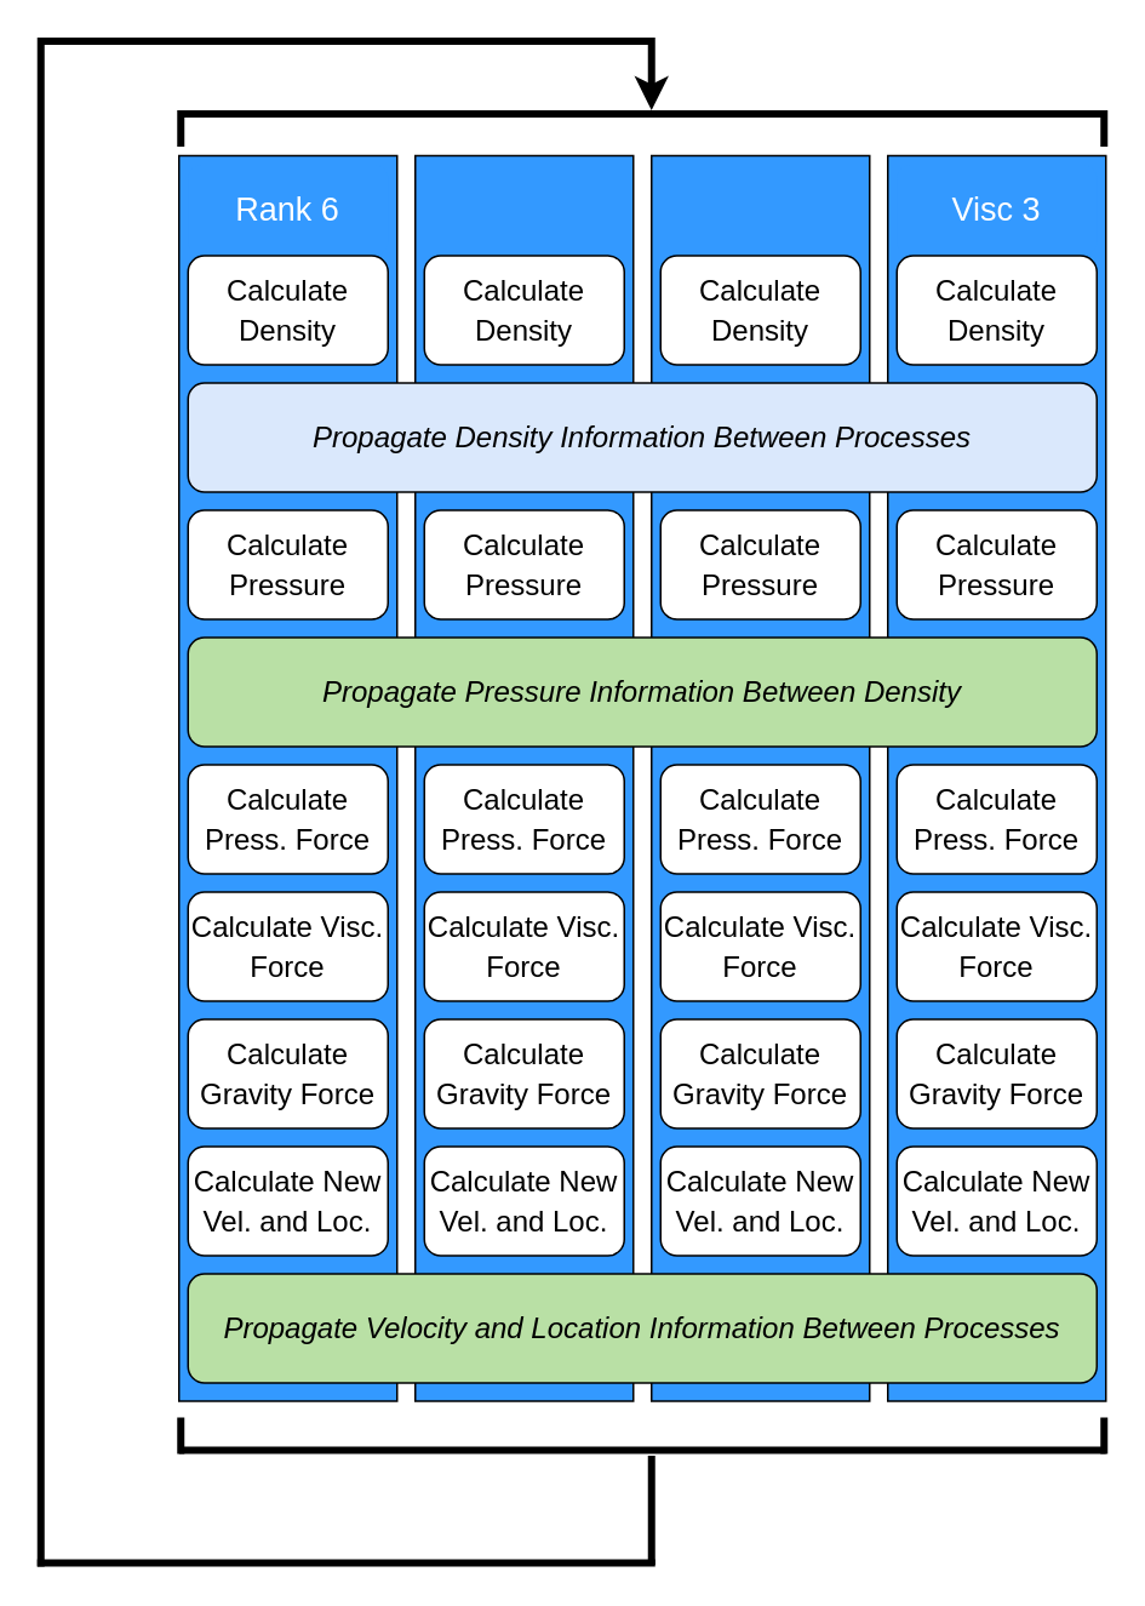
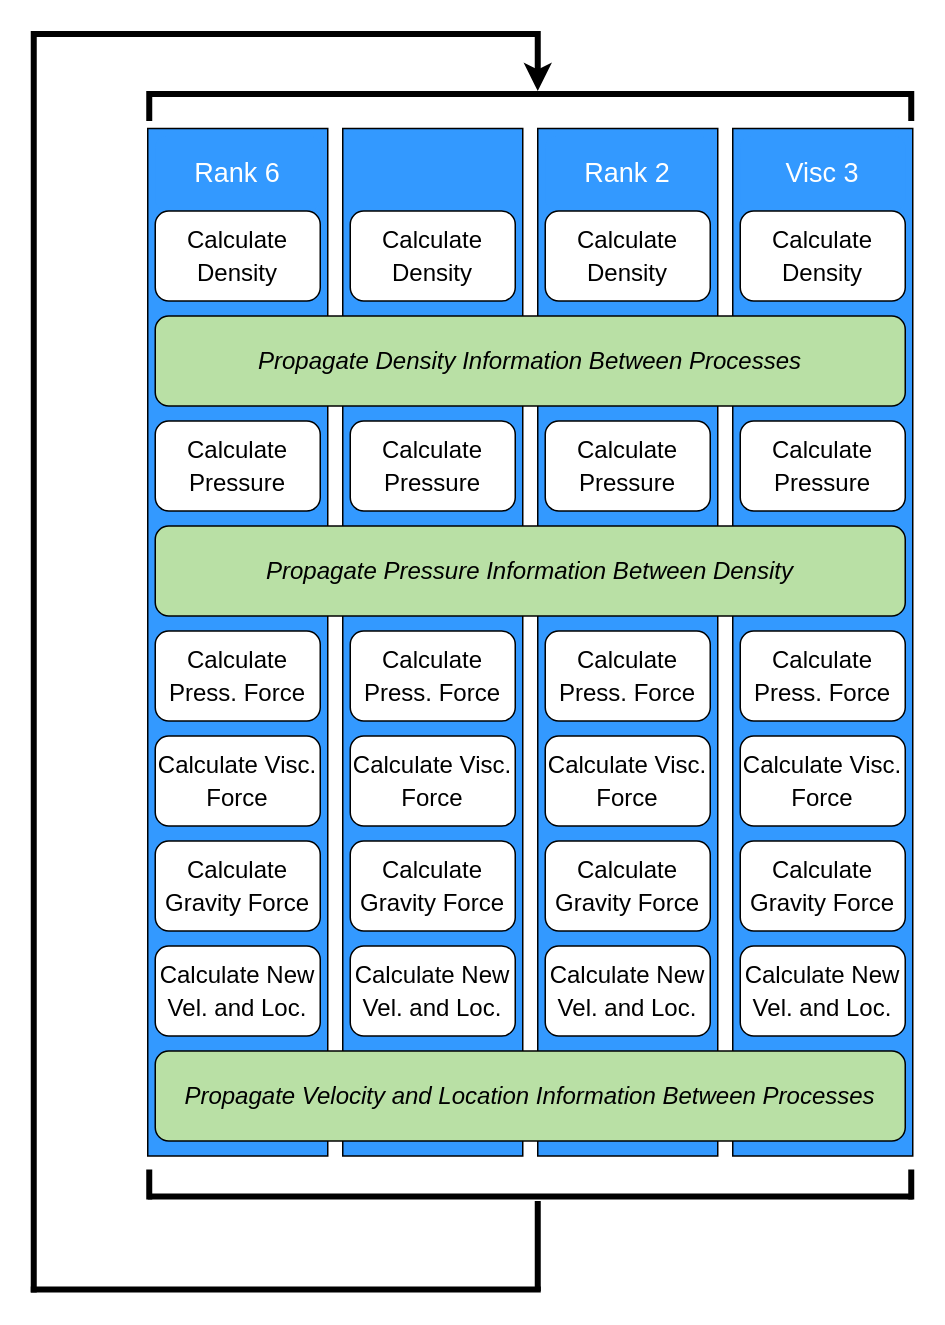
  <mxCell id="0" />
  <mxCell id="1" parent="0" />
  <mxCell id="2" value="" style="rounded=0;whiteSpace=wrap;html=1;fontSize=18;fillColor=#3399FF;" vertex="1" parent="1"><mxGeometry x="98" y="85" width="120" height="685" as="geometry" /></mxCell>
  <mxCell id="3" value="" style="rounded=0;whiteSpace=wrap;html=1;fontSize=18;fillColor=#3399FF;" vertex="1" parent="1"><mxGeometry x="228" y="85" width="120" height="685" as="geometry" /></mxCell>
  <mxCell id="4" value="" style="rounded=0;whiteSpace=wrap;html=1;fontSize=18;fillColor=#3399FF;" vertex="1" parent="1"><mxGeometry x="358" y="85" width="120" height="685" as="geometry" /></mxCell>
  <mxCell id="5" value="" style="rounded=0;whiteSpace=wrap;html=1;fontSize=18;fillColor=#3399FF;" vertex="1" parent="1"><mxGeometry x="488" y="85" width="120" height="685" as="geometry" /></mxCell>
  <mxCell id="6" value="&lt;font style=&quot;font-size: 18px&quot;&gt;Rank 6&lt;/font&gt;" style="rounded=1;whiteSpace=wrap;html=1;strokeColor=none;fillColor=#3399FF;fontColor=#FFFFFF;" vertex="1" parent="1"><mxGeometry x="103" y="90" width="110" height="50" as="geometry" /></mxCell>
+ <mxCell id="7" value="&lt;font style=&quot;font-size: 18px&quot;&gt;Rank 2&lt;/font&gt;" style="rounded=1;whiteSpace=wrap;html=1;strokeColor=none;fillColor=#3399FF;fontColor=#FFFFFF;" vertex="1" parent="1"><mxGeometry x="363" y="90" width="110" height="50" as="geometry" /></mxCell>
  <mxCell id="8" value="&lt;font style=&quot;font-size: 18px&quot; color=&quot;#ffffff&quot;&gt;Visc 3&lt;/font&gt;" style="rounded=1;whiteSpace=wrap;html=1;strokeColor=none;fillColor=#3399FF;" vertex="1" parent="1"><mxGeometry x="493" y="90" width="110" height="50" as="geometry" /></mxCell>
  <mxCell id="9" value="&lt;font style=&quot;font-size: 16px&quot;&gt;Calculate Density&lt;/font&gt;" style="rounded=1;whiteSpace=wrap;html=1;fontSize=18;" vertex="1" parent="1"><mxGeometry x="103" y="140" width="110" height="60" as="geometry" /></mxCell>
  <mxCell id="10" value="&lt;span style=&quot;font-size: 16px&quot;&gt;Calculate Density&lt;/span&gt;" style="rounded=1;whiteSpace=wrap;html=1;fontSize=18;" vertex="1" parent="1"><mxGeometry x="233" y="140" width="110" height="60" as="geometry" /></mxCell>
  <mxCell id="11" value="&lt;span style=&quot;font-size: 16px&quot;&gt;Calculate Density&lt;/span&gt;" style="rounded=1;whiteSpace=wrap;html=1;fontSize=18;" vertex="1" parent="1"><mxGeometry x="363" y="140" width="110" height="60" as="geometry" /></mxCell>
  <mxCell id="12" value="&lt;span style=&quot;font-size: 16px&quot;&gt;Calculate Density&lt;/span&gt;" style="rounded=1;whiteSpace=wrap;html=1;fontSize=18;" vertex="1" parent="1"><mxGeometry x="493" y="140" width="110" height="60" as="geometry" /></mxCell>
- <mxCell id="13" value="&lt;i&gt;Propagate Density Information Between Processes&lt;/i&gt;" style="rounded=1;whiteSpace=wrap;html=1;fontSize=16;fillColor=#dae8fc;" vertex="1" parent="1"><mxGeometry x="103" y="210" width="500" height="60" as="geometry" /></mxCell>
+ <mxCell id="13" value="&lt;i&gt;Propagate Density Information Between Processes&lt;/i&gt;" style="rounded=1;whiteSpace=wrap;html=1;fontSize=16;fillColor=#B9E0A5;" vertex="1" parent="1"><mxGeometry x="103" y="210" width="500" height="60" as="geometry" /></mxCell>
  <mxCell id="14" value="&lt;font style=&quot;font-size: 16px&quot;&gt;Calculate Pressure&lt;/font&gt;" style="rounded=1;whiteSpace=wrap;html=1;fontSize=18;" vertex="1" parent="1"><mxGeometry x="103" y="280" width="110" height="60" as="geometry" /></mxCell>
  <mxCell id="15" value="&lt;span style=&quot;font-size: 16px&quot;&gt;Calculate Pressure&lt;/span&gt;" style="rounded=1;whiteSpace=wrap;html=1;fontSize=18;" vertex="1" parent="1"><mxGeometry x="233" y="280" width="110" height="60" as="geometry" /></mxCell>
  <mxCell id="16" value="&lt;span style=&quot;font-size: 16px&quot;&gt;Calculate Pressure&lt;/span&gt;" style="rounded=1;whiteSpace=wrap;html=1;fontSize=18;" vertex="1" parent="1"><mxGeometry x="363" y="280" width="110" height="60" as="geometry" /></mxCell>
  <mxCell id="17" value="&lt;span style=&quot;font-size: 16px&quot;&gt;Calculate Pressure&lt;/span&gt;" style="rounded=1;whiteSpace=wrap;html=1;fontSize=18;" vertex="1" parent="1"><mxGeometry x="493" y="280" width="110" height="60" as="geometry" /></mxCell>
  <mxCell id="18" value="&lt;i&gt;Propagate Pressure Information Between Density&lt;/i&gt;" style="rounded=1;whiteSpace=wrap;html=1;fontSize=16;fillColor=#B9E0A5;" vertex="1" parent="1"><mxGeometry x="103" y="350" width="500" height="60" as="geometry" /></mxCell>
  <mxCell id="19" value="&lt;font style=&quot;font-size: 16px&quot;&gt;Calculate Press. Force&lt;/font&gt;" style="rounded=1;whiteSpace=wrap;html=1;fontSize=18;" vertex="1" parent="1"><mxGeometry x="103" y="420" width="110" height="60" as="geometry" /></mxCell>
  <mxCell id="20" value="&lt;span style=&quot;font-size: 16px&quot;&gt;Calculate Press. Force&lt;/span&gt;" style="rounded=1;whiteSpace=wrap;html=1;fontSize=18;" vertex="1" parent="1"><mxGeometry x="233" y="420" width="110" height="60" as="geometry" /></mxCell>
  <mxCell id="21" value="&lt;span style=&quot;font-size: 16px&quot;&gt;Calculate Press. Force&lt;/span&gt;" style="rounded=1;whiteSpace=wrap;html=1;fontSize=18;" vertex="1" parent="1"><mxGeometry x="363" y="420" width="110" height="60" as="geometry" /></mxCell>
  <mxCell id="22" value="&lt;span style=&quot;font-size: 16px&quot;&gt;Calculate Press. Force&lt;/span&gt;" style="rounded=1;whiteSpace=wrap;html=1;fontSize=18;" vertex="1" parent="1"><mxGeometry x="493" y="420" width="110" height="60" as="geometry" /></mxCell>
  <mxCell id="23" value="&lt;font style=&quot;font-size: 16px&quot;&gt;Calculate Visc. Force&lt;/font&gt;" style="rounded=1;whiteSpace=wrap;html=1;fontSize=18;" vertex="1" parent="1"><mxGeometry x="103" y="490" width="110" height="60" as="geometry" /></mxCell>
  <mxCell id="24" value="&lt;span style=&quot;font-size: 16px&quot;&gt;Calculate Visc. Force&lt;/span&gt;" style="rounded=1;whiteSpace=wrap;html=1;fontSize=18;" vertex="1" parent="1"><mxGeometry x="233" y="490" width="110" height="60" as="geometry" /></mxCell>
  <mxCell id="25" value="&lt;span style=&quot;font-size: 16px&quot;&gt;Calculate Visc. Force&lt;/span&gt;" style="rounded=1;whiteSpace=wrap;html=1;fontSize=18;" vertex="1" parent="1"><mxGeometry x="363" y="490" width="110" height="60" as="geometry" /></mxCell>
  <mxCell id="26" value="&lt;span style=&quot;font-size: 16px&quot;&gt;Calculate Visc. Force&lt;/span&gt;" style="rounded=1;whiteSpace=wrap;html=1;fontSize=18;" vertex="1" parent="1"><mxGeometry x="493" y="490" width="110" height="60" as="geometry" /></mxCell>
  <mxCell id="27" value="&lt;font style=&quot;font-size: 16px&quot;&gt;Calculate Gravity Force&lt;/font&gt;" style="rounded=1;whiteSpace=wrap;html=1;fontSize=18;" vertex="1" parent="1"><mxGeometry x="103" y="560" width="110" height="60" as="geometry" /></mxCell>
  <mxCell id="28" value="&lt;span style=&quot;font-size: 16px&quot;&gt;Calculate Gravity Force&lt;/span&gt;" style="rounded=1;whiteSpace=wrap;html=1;fontSize=18;" vertex="1" parent="1"><mxGeometry x="233" y="560" width="110" height="60" as="geometry" /></mxCell>
  <mxCell id="29" value="&lt;span style=&quot;font-size: 16px&quot;&gt;Calculate Gravity Force&lt;/span&gt;" style="rounded=1;whiteSpace=wrap;html=1;fontSize=18;" vertex="1" parent="1"><mxGeometry x="363" y="560" width="110" height="60" as="geometry" /></mxCell>
  <mxCell id="30" value="&lt;span style=&quot;font-size: 16px&quot;&gt;Calculate Gravity Force&lt;/span&gt;" style="rounded=1;whiteSpace=wrap;html=1;fontSize=18;" vertex="1" parent="1"><mxGeometry x="493" y="560" width="110" height="60" as="geometry" /></mxCell>
  <mxCell id="31" value="&lt;font style=&quot;font-size: 16px&quot;&gt;Calculate New Vel. and Loc.&lt;/font&gt;" style="rounded=1;whiteSpace=wrap;html=1;fontSize=18;" vertex="1" parent="1"><mxGeometry x="103" y="630" width="110" height="60" as="geometry" /></mxCell>
  <mxCell id="32" value="&lt;span style=&quot;font-size: 16px&quot;&gt;Calculate New Vel. and Loc.&lt;/span&gt;" style="rounded=1;whiteSpace=wrap;html=1;fontSize=18;" vertex="1" parent="1"><mxGeometry x="233" y="630" width="110" height="60" as="geometry" /></mxCell>
  <mxCell id="33" value="&lt;span style=&quot;font-size: 16px&quot;&gt;Calculate New Vel. and Loc.&lt;/span&gt;" style="rounded=1;whiteSpace=wrap;html=1;fontSize=18;" vertex="1" parent="1"><mxGeometry x="363" y="630" width="110" height="60" as="geometry" /></mxCell>
  <mxCell id="34" value="&lt;span style=&quot;font-size: 16px&quot;&gt;Calculate New Vel. and Loc.&lt;/span&gt;" style="rounded=1;whiteSpace=wrap;html=1;fontSize=18;" vertex="1" parent="1"><mxGeometry x="493" y="630" width="110" height="60" as="geometry" /></mxCell>
  <mxCell id="35" value="&lt;i&gt;Propagate Velocity and Location Information Between Processes&lt;/i&gt;" style="rounded=1;whiteSpace=wrap;html=1;fontSize=16;fillColor=#B9E0A5;" vertex="1" parent="1"><mxGeometry x="103" y="700" width="500" height="60" as="geometry" /></mxCell>
  <mxCell id="36" value="" style="endArrow=none;html=1;rounded=0;fontSize=16;fontColor=#B9E0A5;strokeWidth=4;" edge="1" parent="1"><mxGeometry width="50" height="50" relative="1" as="geometry"><mxPoint x="98" y="797" as="sourcePoint" /><mxPoint x="608" y="797" as="targetPoint" /></mxGeometry></mxCell>
  <mxCell id="37" value="" style="endArrow=none;html=1;rounded=0;fontSize=16;fontColor=#B9E0A5;strokeWidth=4;" edge="1" parent="1"><mxGeometry width="50" height="50" relative="1" as="geometry"><mxPoint x="607" y="779" as="sourcePoint" /><mxPoint x="607" y="799" as="targetPoint" /></mxGeometry></mxCell>
  <mxCell id="38" value="" style="endArrow=none;html=1;rounded=0;fontSize=16;fontColor=#B9E0A5;strokeWidth=4;" edge="1" parent="1"><mxGeometry width="50" height="50" relative="1" as="geometry"><mxPoint x="99" y="779" as="sourcePoint" /><mxPoint x="99" y="799" as="targetPoint" /></mxGeometry></mxCell>
  <mxCell id="39" value="" style="endArrow=none;html=1;rounded=0;fontSize=16;fontColor=#B9E0A5;strokeWidth=4;" edge="1" parent="1"><mxGeometry width="50" height="50" relative="1" as="geometry"><mxPoint x="98" y="62" as="sourcePoint" /><mxPoint x="608" y="62" as="targetPoint" /></mxGeometry></mxCell>
  <mxCell id="40" value="" style="endArrow=none;html=1;rounded=0;fontSize=16;fontColor=#B9E0A5;strokeWidth=4;" edge="1" parent="1"><mxGeometry width="50" height="50" relative="1" as="geometry"><mxPoint x="607" y="60" as="sourcePoint" /><mxPoint x="607" y="80" as="targetPoint" /></mxGeometry></mxCell>
  <mxCell id="41" value="" style="endArrow=none;html=1;rounded=0;fontSize=16;fontColor=#B9E0A5;strokeWidth=4;" edge="1" parent="1"><mxGeometry width="50" height="50" relative="1" as="geometry"><mxPoint x="99" y="60" as="sourcePoint" /><mxPoint x="99" y="80" as="targetPoint" /></mxGeometry></mxCell>
  <mxCell id="42" value="" style="endArrow=none;html=1;rounded=0;fontSize=16;fontColor=#B9E0A5;strokeWidth=4;" edge="1" parent="1"><mxGeometry width="50" height="50" relative="1" as="geometry"><mxPoint x="358" y="800" as="sourcePoint" /><mxPoint x="358" y="860" as="targetPoint" /></mxGeometry></mxCell>
  <mxCell id="43" value="" style="endArrow=none;html=1;rounded=0;fontSize=16;fontColor=#B9E0A5;strokeWidth=4;" edge="1" parent="1"><mxGeometry width="50" height="50" relative="1" as="geometry"><mxPoint x="20" y="859" as="sourcePoint" /><mxPoint x="360" y="859" as="targetPoint" /></mxGeometry></mxCell>
  <mxCell id="44" value="" style="endArrow=none;html=1;rounded=0;fontSize=16;fontColor=#B9E0A5;strokeWidth=4;" edge="1" parent="1"><mxGeometry width="50" height="50" relative="1" as="geometry"><mxPoint x="22" y="861" as="sourcePoint" /><mxPoint x="22" y="20" as="targetPoint" /></mxGeometry></mxCell>
  <mxCell id="45" value="" style="endArrow=none;html=1;rounded=0;fontSize=16;fontColor=#B9E0A5;strokeWidth=4;" edge="1" parent="1"><mxGeometry width="50" height="50" relative="1" as="geometry"><mxPoint x="358" y="22" as="sourcePoint" /><mxPoint x="23" y="22" as="targetPoint" /></mxGeometry></mxCell>
  <mxCell id="46" value="" style="endArrow=none;html=1;rounded=0;fontSize=16;fontColor=#B9E0A5;strokeWidth=4;startArrow=classic;startFill=1;" edge="1" parent="1"><mxGeometry width="50" height="50" relative="1" as="geometry"><mxPoint x="358" y="60" as="sourcePoint" /><mxPoint x="358" y="20" as="targetPoint" /></mxGeometry></mxCell>
